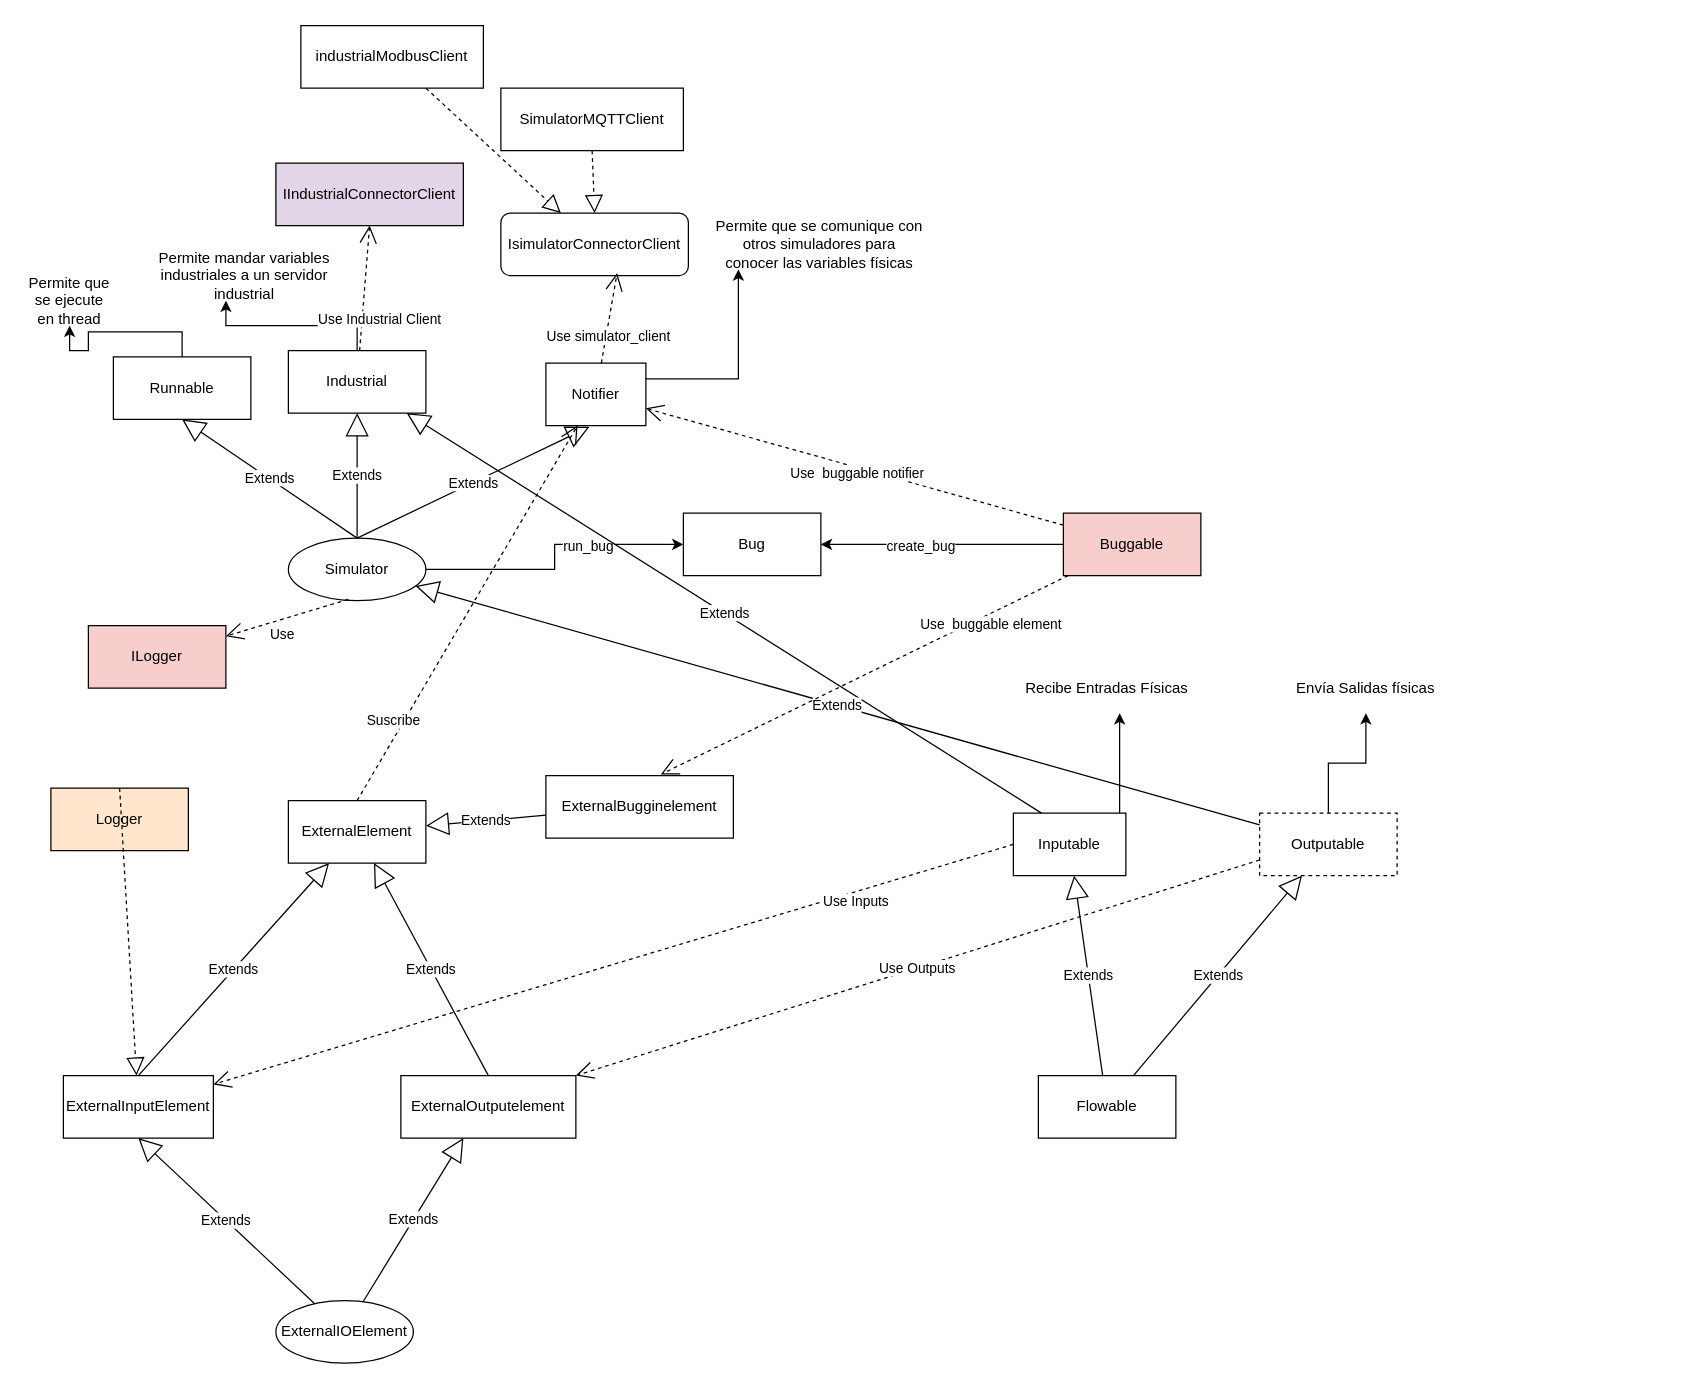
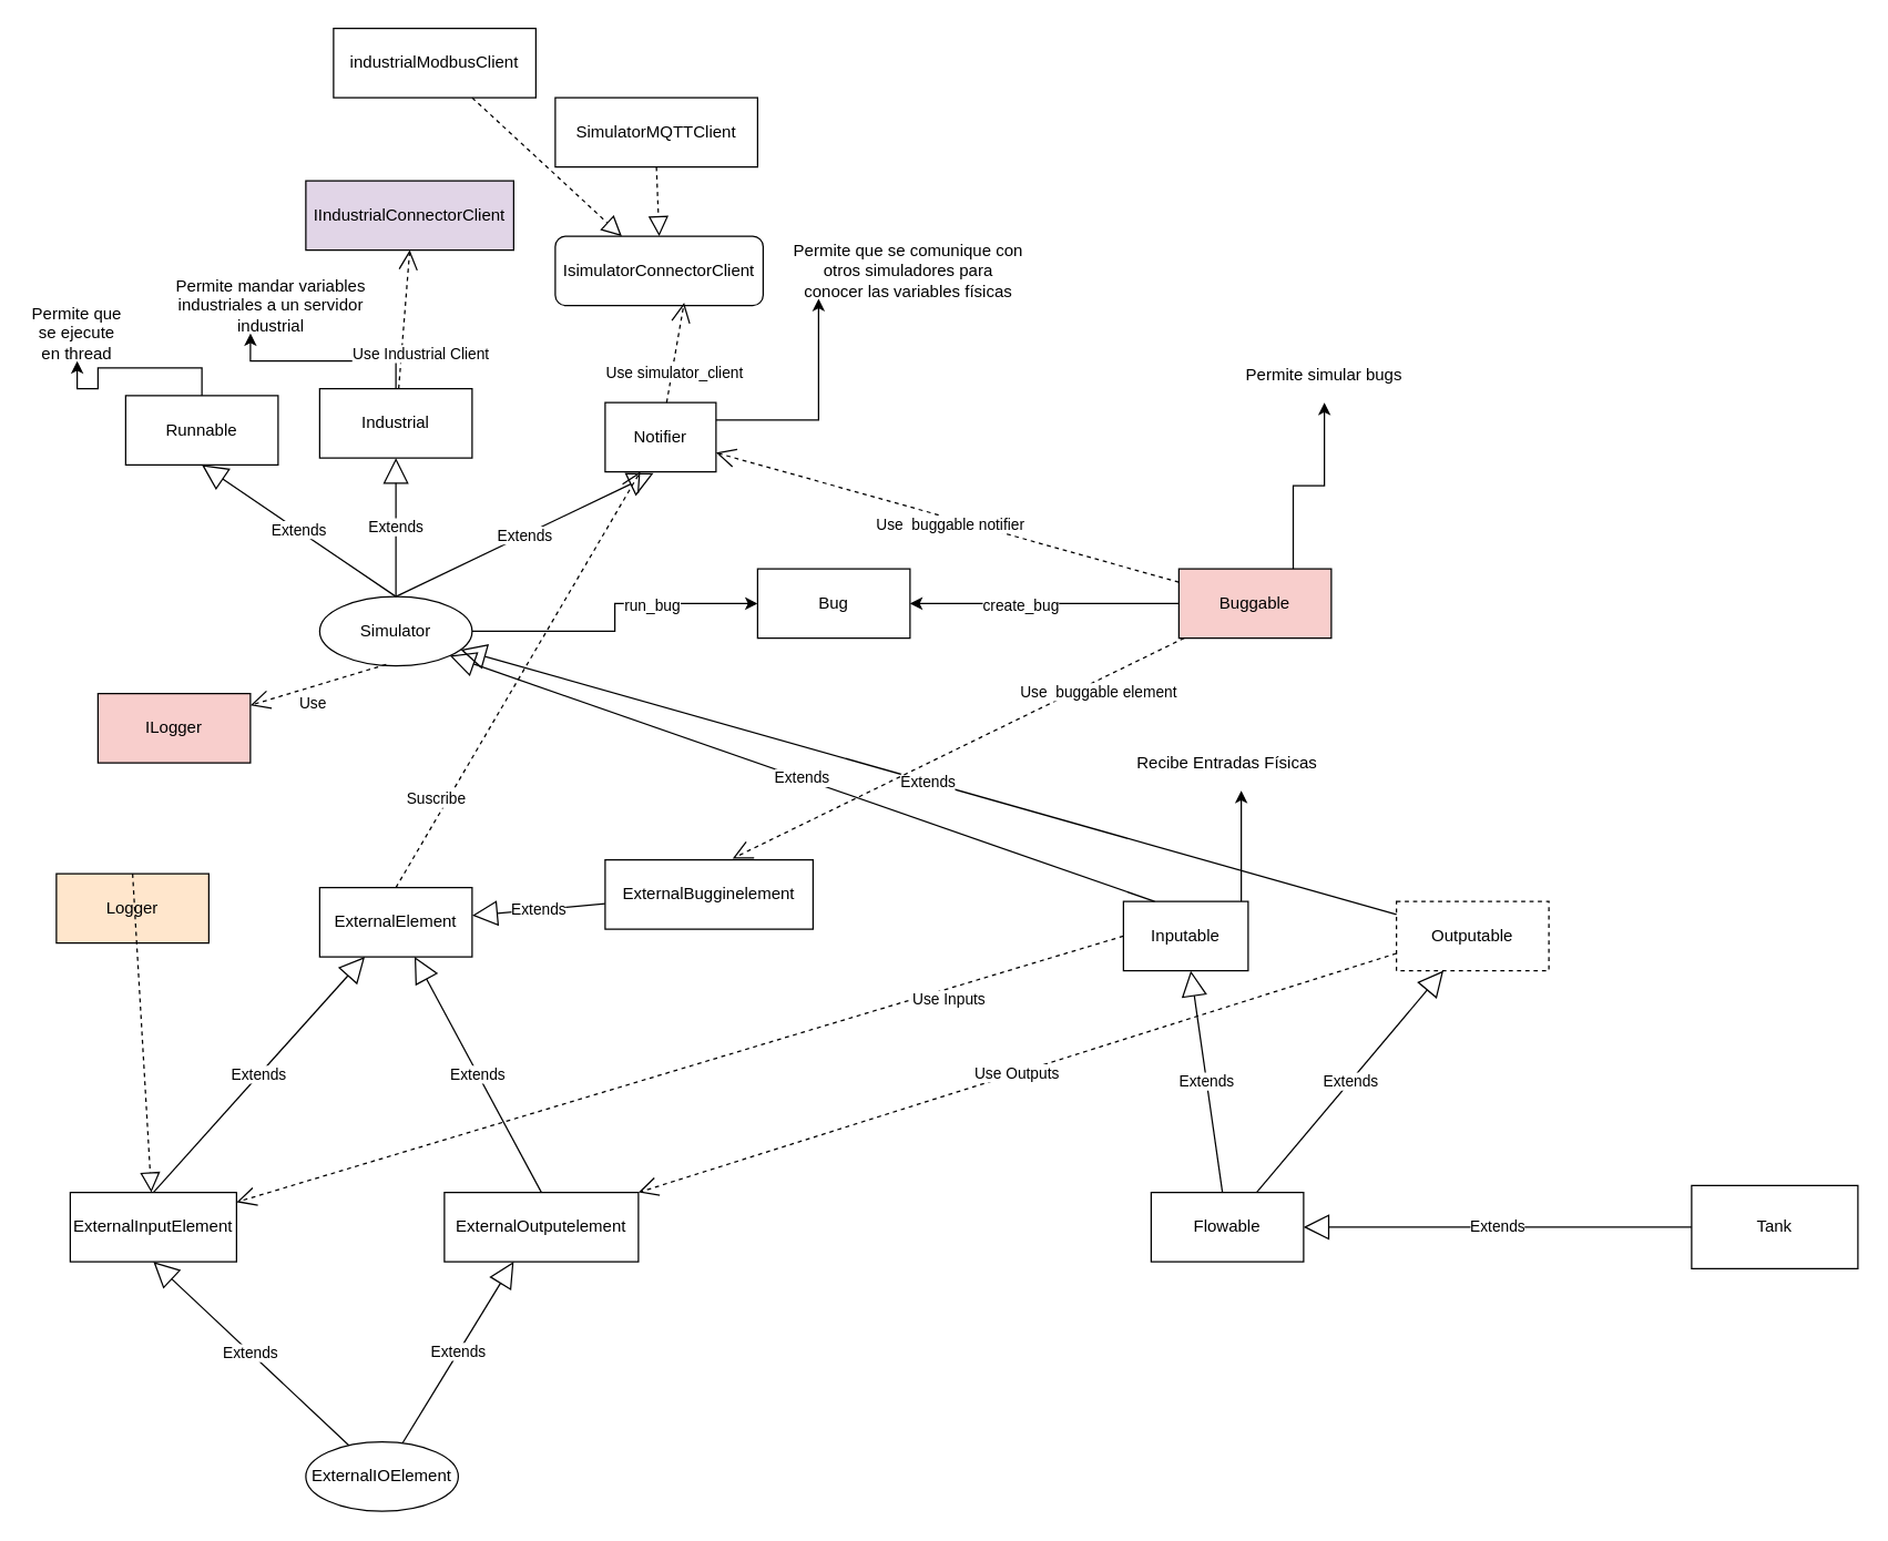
  <mxCell id="0" />
  <mxCell id="1" parent="0" />
  <mxCell id="2" style="edgeStyle=orthogonalEdgeStyle;rounded=0;orthogonalLoop=1;jettySize=auto;html=1;exitX=0.5;exitY=0;exitDx=0;exitDy=0;entryX=0.5;entryY=1;entryDx=0;entryDy=0;" edge="1" parent="1" source="3" target="40"><mxGeometry relative="1" as="geometry" /></mxCell>
  <mxCell id="3" value="Runnable" style="html=1;whiteSpace=wrap;" vertex="1" parent="1"><mxGeometry x="90" y="285" width="110" height="50" as="geometry" /></mxCell>
  <mxCell id="4" style="edgeStyle=orthogonalEdgeStyle;rounded=0;orthogonalLoop=1;jettySize=auto;html=1;exitX=1;exitY=0.25;exitDx=0;exitDy=0;" edge="1" parent="1" source="5" target="41"><mxGeometry relative="1" as="geometry"><Array as="points"><mxPoint x="590" y="303" /></Array></mxGeometry></mxCell>
  <mxCell id="5" value="Notifier" style="html=1;whiteSpace=wrap;" vertex="1" parent="1"><mxGeometry x="436" y="290" width="80" height="50" as="geometry" /></mxCell>
  <mxCell id="6" value="Industrial" style="html=1;whiteSpace=wrap;" vertex="1" parent="1"><mxGeometry x="230" y="280" width="110" height="50" as="geometry" /></mxCell>
+ <mxCell id="7" style="edgeStyle=orthogonalEdgeStyle;rounded=0;orthogonalLoop=1;jettySize=auto;html=1;exitX=0.75;exitY=0;exitDx=0;exitDy=0;entryX=0.5;entryY=1;entryDx=0;entryDy=0;" edge="1" parent="1" source="10" target="44"><mxGeometry relative="1" as="geometry" /></mxCell>
  <mxCell id="8" style="edgeStyle=orthogonalEdgeStyle;rounded=0;orthogonalLoop=1;jettySize=auto;html=1;exitX=0;exitY=0.5;exitDx=0;exitDy=0;entryX=1;entryY=0.5;entryDx=0;entryDy=0;" edge="1" parent="1" source="10" target="59"><mxGeometry relative="1" as="geometry" /></mxCell>
  <mxCell id="9" value="create_bug" style="edgeLabel;html=1;align=center;verticalAlign=middle;resizable=0;points=[];" vertex="1" connectable="0" parent="8"><mxGeometry x="0.188" y="1" relative="1" as="geometry"><mxPoint as="offset" /></mxGeometry></mxCell>
  <mxCell id="10" value="Buggable" style="html=1;whiteSpace=wrap;fillColor=#f8cecc;" vertex="1" parent="1"><mxGeometry x="850" y="410" width="110" height="50" as="geometry" /></mxCell>
  <mxCell id="11" value="Flowable" style="html=1;whiteSpace=wrap;" vertex="1" parent="1"><mxGeometry x="830" y="860" width="110" height="50" as="geometry" /></mxCell>
  <mxCell id="12" style="edgeStyle=orthogonalEdgeStyle;rounded=0;orthogonalLoop=1;jettySize=auto;html=1;" edge="1" parent="1" source="13" target="45"><mxGeometry relative="1" as="geometry"><Array as="points"><mxPoint x="895" y="640" /><mxPoint x="895" y="640" /></Array></mxGeometry></mxCell>
  <mxCell id="13" value="Inputable" style="html=1;whiteSpace=wrap;" vertex="1" parent="1"><mxGeometry x="810" y="650" width="90" height="50" as="geometry" /></mxCell>
  <mxCell id="14" value="Outputable" style="html=1;whiteSpace=wrap;dashed=1;" vertex="1" parent="1"><mxGeometry x="1007" y="650" width="110" height="50" as="geometry" /></mxCell>
  <mxCell id="15" style="edgeStyle=orthogonalEdgeStyle;rounded=0;orthogonalLoop=1;jettySize=auto;html=1;exitX=1;exitY=0.5;exitDx=0;exitDy=0;entryX=0;entryY=0.5;entryDx=0;entryDy=0;" edge="1" parent="1" source="17" target="59"><mxGeometry relative="1" as="geometry" /></mxCell>
  <mxCell id="16" value="run_bug" style="edgeLabel;html=1;align=center;verticalAlign=middle;resizable=0;points=[];" vertex="1" connectable="0" parent="15"><mxGeometry x="0.319" y="-1" relative="1" as="geometry"><mxPoint as="offset" /></mxGeometry></mxCell>
  <mxCell id="17" value="Simulator" style="ellipse;html=1;whiteSpace=wrap;" vertex="1" parent="1"><mxGeometry x="230" y="430" width="110" height="50" as="geometry" /></mxCell>
  <mxCell id="18" value="Extends" style="endArrow=block;endSize=16;endFill=0;html=1;rounded=0;exitX=0.5;exitY=0;exitDx=0;exitDy=0;entryX=0.5;entryY=1;entryDx=0;entryDy=0;" edge="1" parent="1" source="17" target="3"><mxGeometry width="160" relative="1" as="geometry"><mxPoint x="200" y="560" as="sourcePoint" /><mxPoint x="360" y="560" as="targetPoint" /></mxGeometry></mxCell>
  <mxCell id="19" value="Extends" style="endArrow=block;endSize=16;endFill=0;html=1;rounded=0;entryX=0.436;entryY=1.02;entryDx=0;entryDy=0;entryPerimeter=0;exitX=0.5;exitY=0;exitDx=0;exitDy=0;" edge="1" parent="1" source="17" target="5"><mxGeometry width="160" relative="1" as="geometry"><mxPoint x="420" y="580" as="sourcePoint" /><mxPoint x="420" y="590" as="targetPoint" /></mxGeometry></mxCell>
  <mxCell id="20" value="Extends" style="endArrow=block;endSize=16;endFill=0;html=1;rounded=0;entryX=0.5;entryY=1;entryDx=0;entryDy=0;exitX=0.5;exitY=0;exitDx=0;exitDy=0;" edge="1" parent="1" source="17" target="6"><mxGeometry width="160" relative="1" as="geometry"><mxPoint x="540" y="560" as="sourcePoint" /><mxPoint x="700" y="560" as="targetPoint" /></mxGeometry></mxCell>
  <mxCell id="21" value="Extends" style="endArrow=block;endSize=16;endFill=0;html=1;rounded=0;" edge="1" parent="1" source="11" target="13"><mxGeometry width="160" relative="1" as="geometry"><mxPoint x="810" y="630" as="sourcePoint" /><mxPoint x="810" y="895" as="targetPoint" /></mxGeometry></mxCell>
  <mxCell id="22" value="Extends" style="endArrow=block;endSize=16;endFill=0;html=1;rounded=0;" edge="1" parent="1" source="11" target="14"><mxGeometry width="160" relative="1" as="geometry"><mxPoint x="1160" y="800" as="sourcePoint" /><mxPoint x="1010" y="885" as="targetPoint" /></mxGeometry></mxCell>
  <mxCell id="23" value="ExternalElement" style="html=1;whiteSpace=wrap;" vertex="1" parent="1"><mxGeometry x="230" y="640" width="110" height="50" as="geometry" /></mxCell>
  <mxCell id="24" value="ExternalInputElement" style="html=1;whiteSpace=wrap;" vertex="1" parent="1"><mxGeometry x="50" y="860" width="120" height="50" as="geometry" /></mxCell>
  <mxCell id="25" value="ExternalIOElement" style="ellipse;html=1;whiteSpace=wrap;" vertex="1" parent="1"><mxGeometry x="220" y="1040" width="110" height="50" as="geometry" /></mxCell>
  <mxCell id="26" value="ExternalOutputelement" style="html=1;whiteSpace=wrap;" vertex="1" parent="1"><mxGeometry x="320" y="860" width="140" height="50" as="geometry" /></mxCell>
  <mxCell id="27" value="Extends" style="endArrow=block;endSize=16;endFill=0;html=1;rounded=0;exitX=0.5;exitY=0;exitDx=0;exitDy=0;" edge="1" parent="1" source="24" target="23"><mxGeometry width="160" relative="1" as="geometry"><mxPoint x="170" y="820" as="sourcePoint" /><mxPoint x="220" y="1030" as="targetPoint" /></mxGeometry></mxCell>
  <mxCell id="28" value="Extends" style="endArrow=block;endSize=16;endFill=0;html=1;rounded=0;exitX=0.5;exitY=0;exitDx=0;exitDy=0;" edge="1" parent="1" source="26" target="23"><mxGeometry width="160" relative="1" as="geometry"><mxPoint x="330" y="910" as="sourcePoint" /><mxPoint x="560" y="1000" as="targetPoint" /></mxGeometry></mxCell>
  <mxCell id="29" value="Extends" style="endArrow=block;endSize=16;endFill=0;html=1;rounded=0;entryX=0.5;entryY=1;entryDx=0;entryDy=0;" edge="1" parent="1" source="25" target="24"><mxGeometry width="160" relative="1" as="geometry"><mxPoint x="226" y="663" as="sourcePoint" /><mxPoint x="260" y="950" as="targetPoint" /></mxGeometry></mxCell>
  <mxCell id="30" value="Extends" style="endArrow=block;endSize=16;endFill=0;html=1;rounded=0;" edge="1" parent="1" source="25"><mxGeometry width="160" relative="1" as="geometry"><mxPoint x="250" y="670" as="sourcePoint" /><mxPoint x="370" y="910" as="targetPoint" /></mxGeometry></mxCell>
  <mxCell id="31" value="ILogger" style="html=1;whiteSpace=wrap;fillColor=#f8cecc;" vertex="1" parent="1"><mxGeometry x="70" y="500" width="110" height="50" as="geometry" /></mxCell>
  <mxCell id="32" value="IsimulatorConnectorClient" style="html=1;whiteSpace=wrap;rounded=1;" vertex="1" parent="1"><mxGeometry x="400" y="170" width="150" height="50" as="geometry" /></mxCell>
  <mxCell id="33" value="IIndustrialConnectorClient" style="html=1;whiteSpace=wrap;fillColor=#e1d5e7;" vertex="1" parent="1"><mxGeometry x="220" y="130" width="150" height="50" as="geometry" /></mxCell>
  <mxCell id="34" value="industrialModbusClient" style="html=1;whiteSpace=wrap;" vertex="1" parent="1"><mxGeometry x="240" y="20" width="146" height="50" as="geometry" /></mxCell>
  <mxCell id="35" value="" style="endArrow=block;dashed=1;endFill=0;endSize=12;html=1;rounded=0;" edge="1" parent="1" source="34" target="32"><mxGeometry width="160" relative="1" as="geometry"><mxPoint x="330" y="-20" as="sourcePoint" /><mxPoint x="510" y="120" as="targetPoint" /></mxGeometry></mxCell>
  <mxCell id="36" value="SimulatorMQTTClient" style="html=1;whiteSpace=wrap;" vertex="1" parent="1"><mxGeometry x="400" y="70" width="146" height="50" as="geometry" /></mxCell>
  <mxCell id="37" value="" style="endArrow=block;dashed=1;endFill=0;endSize=12;html=1;rounded=0;entryX=0.5;entryY=0;entryDx=0;entryDy=0;exitX=0.5;exitY=1;exitDx=0;exitDy=0;" edge="1" parent="1" source="36" target="32"><mxGeometry width="160" relative="1" as="geometry"><mxPoint x="280" y="-5" as="sourcePoint" /><mxPoint x="280" y="-55" as="targetPoint" /></mxGeometry></mxCell>
  <mxCell id="38" value="Logger" style="html=1;whiteSpace=wrap;fillColor=#ffe6cc;" vertex="1" parent="1"><mxGeometry x="40" y="630" width="110" height="50" as="geometry" /></mxCell>
  <mxCell id="39" value="" style="endArrow=block;dashed=1;endFill=0;endSize=12;html=1;rounded=0;exitX=0.5;exitY=0;exitDx=0;exitDy=0;" edge="1" parent="1" source="38" target="24"><mxGeometry width="160" relative="1" as="geometry"><mxPoint x="286" y="705" as="sourcePoint" /><mxPoint x="286" y="655" as="targetPoint" /></mxGeometry></mxCell>
  <mxCell id="40" value="Permite que se ejecute en thread" style="text;html=1;strokeColor=none;fillColor=none;align=center;verticalAlign=middle;whiteSpace=wrap;rounded=0;" vertex="1" parent="1"><mxGeometry y="220" width="70" height="40" as="geometry" x="20" /></mxCell>
  <mxCell id="41" value="Permite que se comunique con otros simuladores para conocer las variables físicas" style="text;html=1;strokeColor=none;fillColor=none;align=center;verticalAlign=middle;whiteSpace=wrap;rounded=0;" vertex="1" parent="1"><mxGeometry x="570" y="175" width="170" height="40" as="geometry" /></mxCell>
  <mxCell id="42" value="Permite mandar variables industriales a un servidor industrial" style="text;html=1;strokeColor=none;fillColor=none;align=center;verticalAlign=middle;whiteSpace=wrap;rounded=0;" vertex="1" parent="1"><mxGeometry x="110" y="200" width="170" height="40" as="geometry" /></mxCell>
  <mxCell id="43" style="edgeStyle=orthogonalEdgeStyle;rounded=0;orthogonalLoop=1;jettySize=auto;html=1;exitX=0.5;exitY=0;exitDx=0;exitDy=0;entryX=0.412;entryY=1;entryDx=0;entryDy=0;entryPerimeter=0;" edge="1" parent="1" source="6" target="42"><mxGeometry relative="1" as="geometry" /></mxCell>
+ <mxCell id="44" value="Permite simular bugs" style="text;html=1;strokeColor=none;fillColor=none;align=center;verticalAlign=middle;whiteSpace=wrap;rounded=0;" vertex="1" parent="1"><mxGeometry x="870" y="250" width="170" height="40" as="geometry" /></mxCell>
  <mxCell id="45" value="Recibe Entradas Físicas" style="text;html=1;strokeColor=none;fillColor=none;align=center;verticalAlign=middle;whiteSpace=wrap;rounded=0;" vertex="1" parent="1"><mxGeometry x="800" y="530" width="170" height="40" as="geometry" /></mxCell>
- <mxCell id="46" value="Envía Salidas físicas" style="text;html=1;strokeColor=none;fillColor=none;align=center;verticalAlign=middle;whiteSpace=wrap;rounded=0;" vertex="1" parent="1"><mxGeometry x="1007" y="530" width="170" height="40" as="geometry" /></mxCell>
- <mxCell id="47" style="edgeStyle=orthogonalEdgeStyle;rounded=0;orthogonalLoop=1;jettySize=auto;html=1;" edge="1" parent="1" source="14" target="46"><mxGeometry relative="1" as="geometry"><Array as="points" /></mxGeometry></mxCell>
+ <mxCell id="48" value="Tank" style="rounded=0;whiteSpace=wrap;html=1;" vertex="1" parent="1"><mxGeometry x="1220" y="855" width="120" height="60" as="geometry" /></mxCell>
  <mxCell id="49" value="Use Industrial Client" style="endArrow=open;endSize=12;dashed=1;html=1;rounded=0;entryX=0.5;entryY=1;entryDx=0;entryDy=0;" edge="1" parent="1" source="6" target="33"><mxGeometry x="-0.475" y="-14" width="160" relative="1" as="geometry"><mxPoint x="525" y="300" as="sourcePoint" /><mxPoint x="720" y="280" as="targetPoint" /><mxPoint as="offset" /></mxGeometry></mxCell>
  <mxCell id="50" value="Use simulator_client" style="endArrow=open;endSize=12;dashed=1;html=1;rounded=0;entryX=0.62;entryY=0.96;entryDx=0;entryDy=0;entryPerimeter=0;" edge="1" parent="1" source="5" target="32"><mxGeometry x="-0.398" y="-2" width="160" relative="1" as="geometry"><mxPoint x="446.19" y="300" as="sourcePoint" /><mxPoint x="389.996" y="170" as="targetPoint" /><mxPoint as="offset" /></mxGeometry></mxCell>
  <mxCell id="51" value="Use Inputs" style="endArrow=open;endSize=12;dashed=1;html=1;rounded=0;exitX=0;exitY=0.5;exitDx=0;exitDy=0;" edge="1" parent="1" source="13" target="24"><mxGeometry x="-0.6" y="8" width="160" relative="1" as="geometry"><mxPoint x="490" y="730" as="sourcePoint" /><mxPoint x="340" y="850" as="targetPoint" /><mxPoint as="offset" /></mxGeometry></mxCell>
  <mxCell id="52" value="Use Outputs" style="endArrow=open;endSize=12;dashed=1;html=1;rounded=0;exitX=0;exitY=0.75;exitDx=0;exitDy=0;entryX=1;entryY=0;entryDx=0;entryDy=0;" edge="1" parent="1" source="14" target="26"><mxGeometry width="160" relative="1" as="geometry"><mxPoint x="557" y="880" as="sourcePoint" /><mxPoint x="434" y="1000" as="targetPoint" /></mxGeometry></mxCell>
  <mxCell id="53" value="Suscribe" style="endArrow=open;endSize=12;dashed=1;html=1;rounded=0;exitX=0.5;exitY=0;exitDx=0;exitDy=0;" edge="1" parent="1" source="23" target="5"><mxGeometry x="-0.6" y="8" width="160" relative="1" as="geometry"><mxPoint x="290" y="570" as="sourcePoint" /><mxPoint x="110" y="600" as="targetPoint" /><mxPoint as="offset" /></mxGeometry></mxCell>
  <mxCell id="54" value="Use" style="endArrow=open;endSize=12;dashed=1;html=1;rounded=0;exitX=0.436;exitY=0.98;exitDx=0;exitDy=0;exitPerimeter=0;" edge="1" parent="1" source="17" target="31"><mxGeometry x="0.158" y="12" width="160" relative="1" as="geometry"><mxPoint x="540" y="795" as="sourcePoint" /><mxPoint x="180" y="881" as="targetPoint" /><mxPoint as="offset" /></mxGeometry></mxCell>
  <mxCell id="55" value="ExternalBugginelement" style="html=1;whiteSpace=wrap;" vertex="1" parent="1"><mxGeometry x="436" y="620" width="150" height="50" as="geometry" /></mxCell>
- <mxCell id="56" value="Extends" style="endArrow=block;endSize=16;endFill=0;html=1;rounded=0;exitX=0.25;exitY=0;exitDx=0;exitDy=0;" edge="1" parent="1" source="13" target="6"><mxGeometry width="160" relative="1" as="geometry"><mxPoint x="550" y="500" as="sourcePoint" /><mxPoint x="710" y="500" as="targetPoint" /></mxGeometry></mxCell>
+ <mxCell id="56" value="Extends" style="endArrow=block;endSize=16;endFill=0;html=1;rounded=0;entryX=1;entryY=1;entryDx=0;entryDy=0;exitX=0.25;exitY=0;exitDx=0;exitDy=0;" edge="1" parent="1" source="13" target="17"><mxGeometry width="160" relative="1" as="geometry"><mxPoint x="550" y="500" as="sourcePoint" /><mxPoint x="710" y="500" as="targetPoint" /></mxGeometry></mxCell>
  <mxCell id="57" value="Extends" style="endArrow=block;endSize=16;endFill=0;html=1;rounded=0;" edge="1" parent="1" source="14" target="17"><mxGeometry width="160" relative="1" as="geometry"><mxPoint x="708" y="660" as="sourcePoint" /><mxPoint x="350" y="460" as="targetPoint" /></mxGeometry></mxCell>
+ <mxCell id="58" value="Extends" style="endArrow=block;endSize=16;endFill=0;html=1;rounded=0;" edge="1" parent="1" source="48" target="11"><mxGeometry width="160" relative="1" as="geometry"><mxPoint x="750" y="990" as="sourcePoint" /><mxPoint x="910" y="990" as="targetPoint" /></mxGeometry></mxCell>
  <mxCell id="59" value="Bug" style="html=1;whiteSpace=wrap;" vertex="1" parent="1"><mxGeometry x="546" y="410" width="110" height="50" as="geometry" /></mxCell>
  <mxCell id="60" value="Extends" style="endArrow=block;endSize=16;endFill=0;html=1;rounded=0;" edge="1" parent="1" source="55" target="23"><mxGeometry width="160" relative="1" as="geometry"><mxPoint x="360" y="590" as="sourcePoint" /><mxPoint x="520" y="590" as="targetPoint" /></mxGeometry></mxCell>
  <mxCell id="61" value="Use&amp;nbsp; buggable element" style="endArrow=open;endSize=12;dashed=1;html=1;rounded=0;entryX=0.613;entryY=-0.02;entryDx=0;entryDy=0;entryPerimeter=0;" edge="1" parent="1" source="10" target="55"><mxGeometry x="-0.6" y="8" width="160" relative="1" as="geometry"><mxPoint x="820" y="685" as="sourcePoint" /><mxPoint x="180" y="877" as="targetPoint" /><mxPoint as="offset" /></mxGeometry></mxCell>
  <mxCell id="62" value="Use&amp;nbsp; buggable notifier" style="endArrow=open;endSize=12;dashed=1;html=1;rounded=0;" edge="1" parent="1" source="10" target="5"><mxGeometry x="-0.018" y="4" width="160" relative="1" as="geometry"><mxPoint x="886" y="450" as="sourcePoint" /><mxPoint x="538" y="629" as="targetPoint" /><mxPoint as="offset" /></mxGeometry></mxCell>
